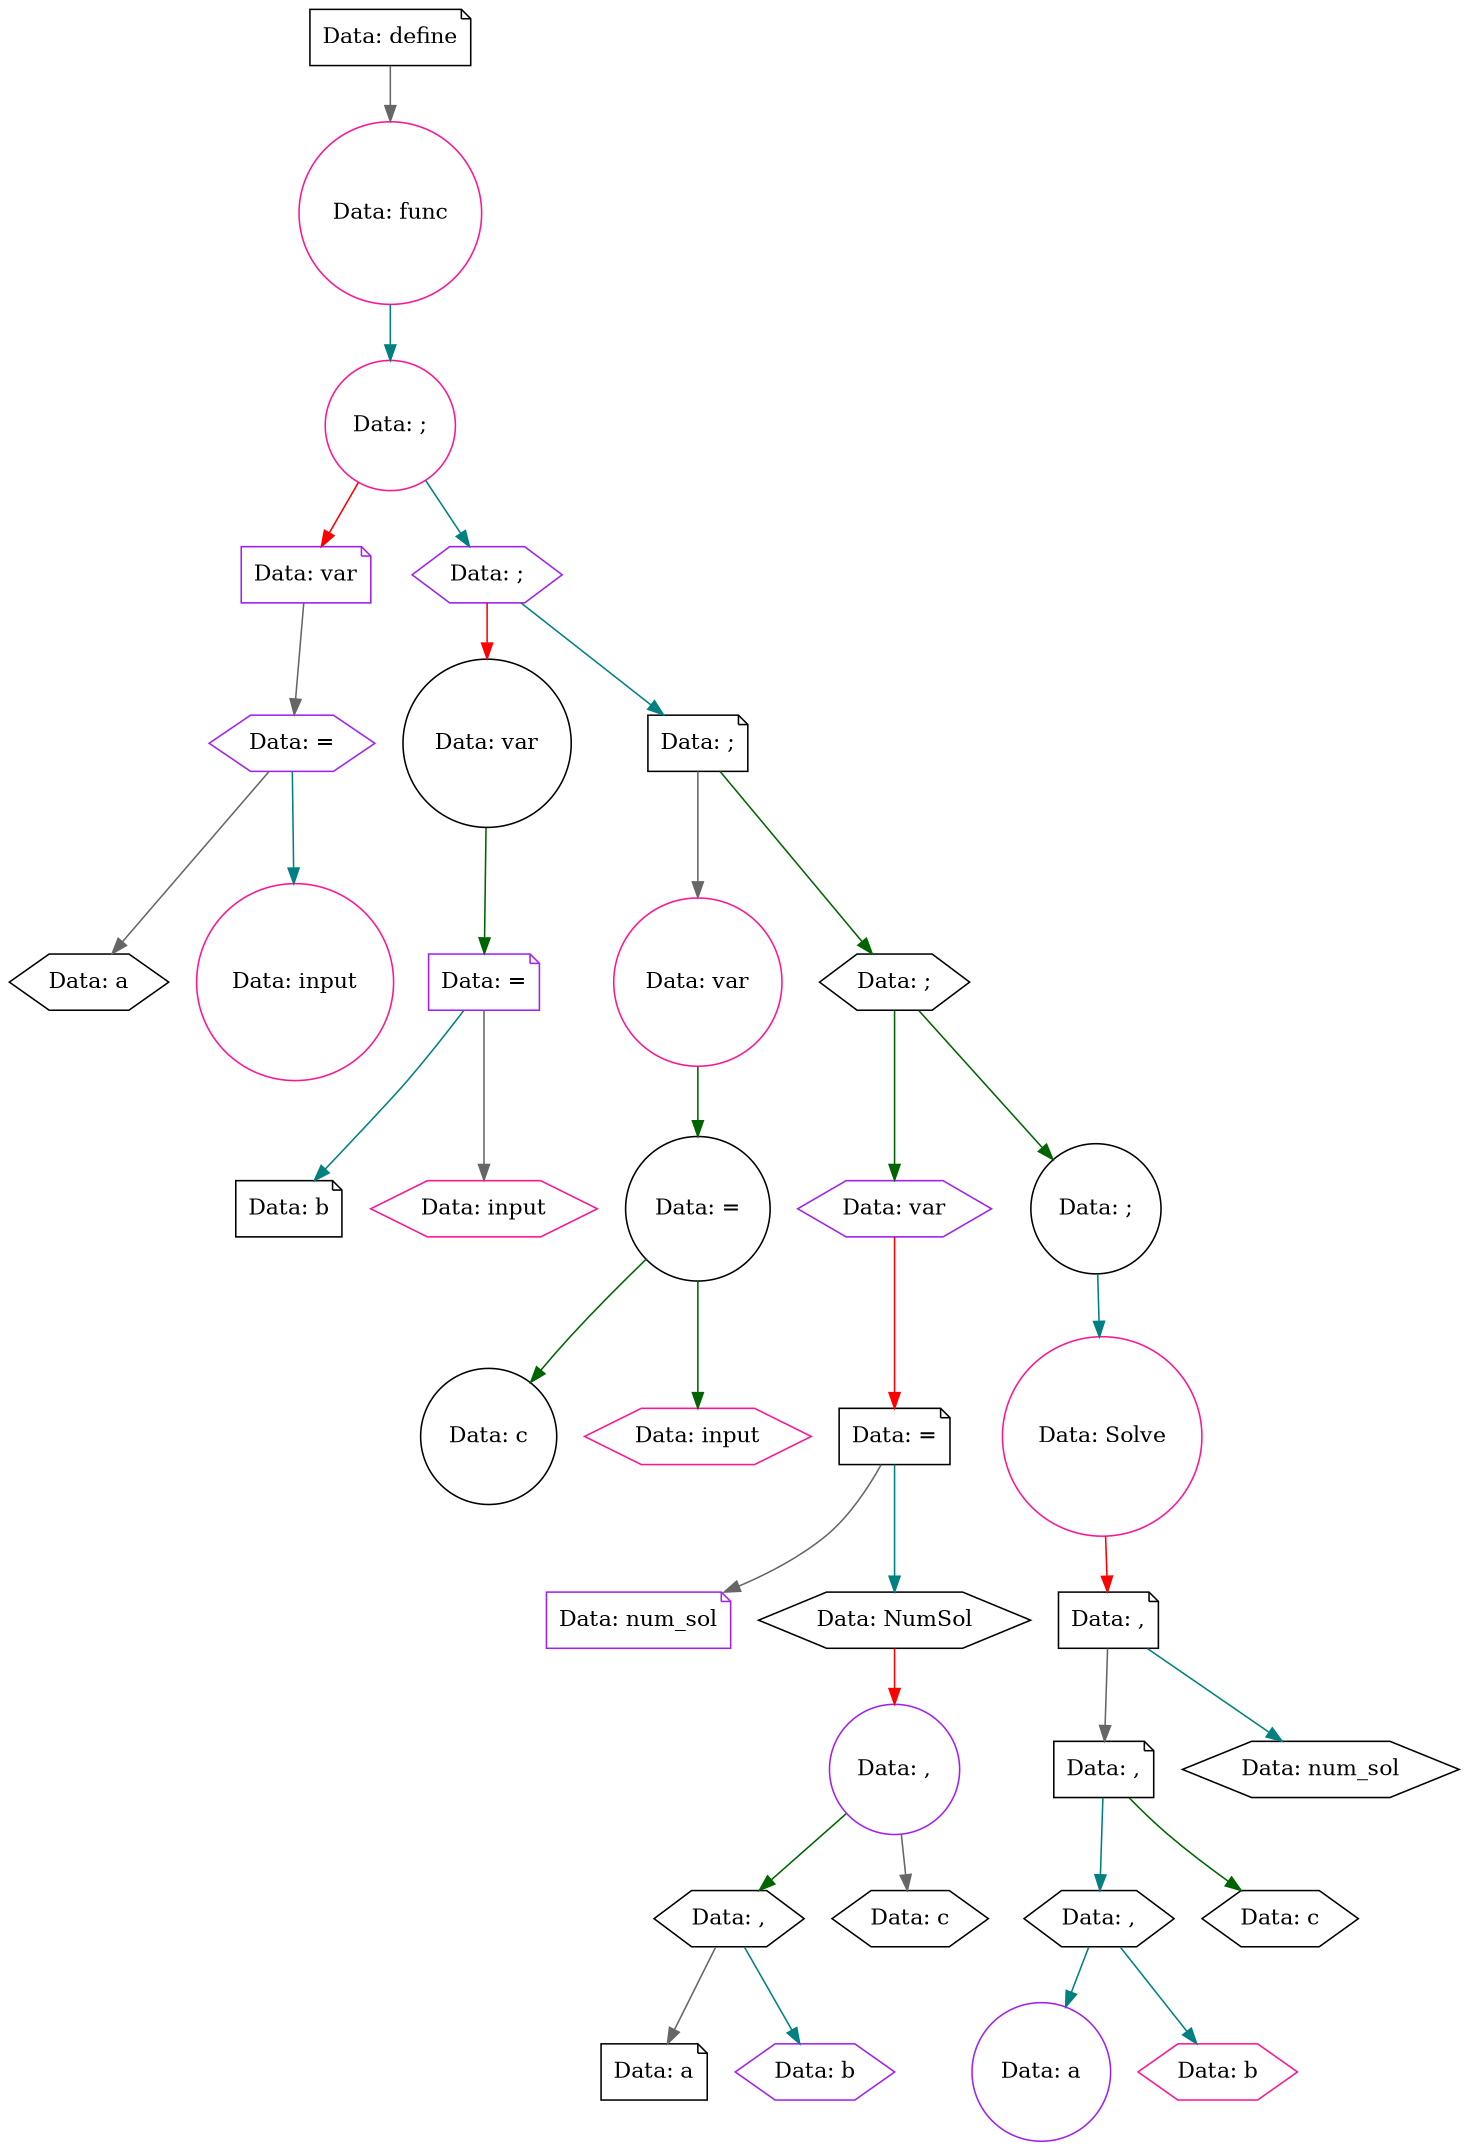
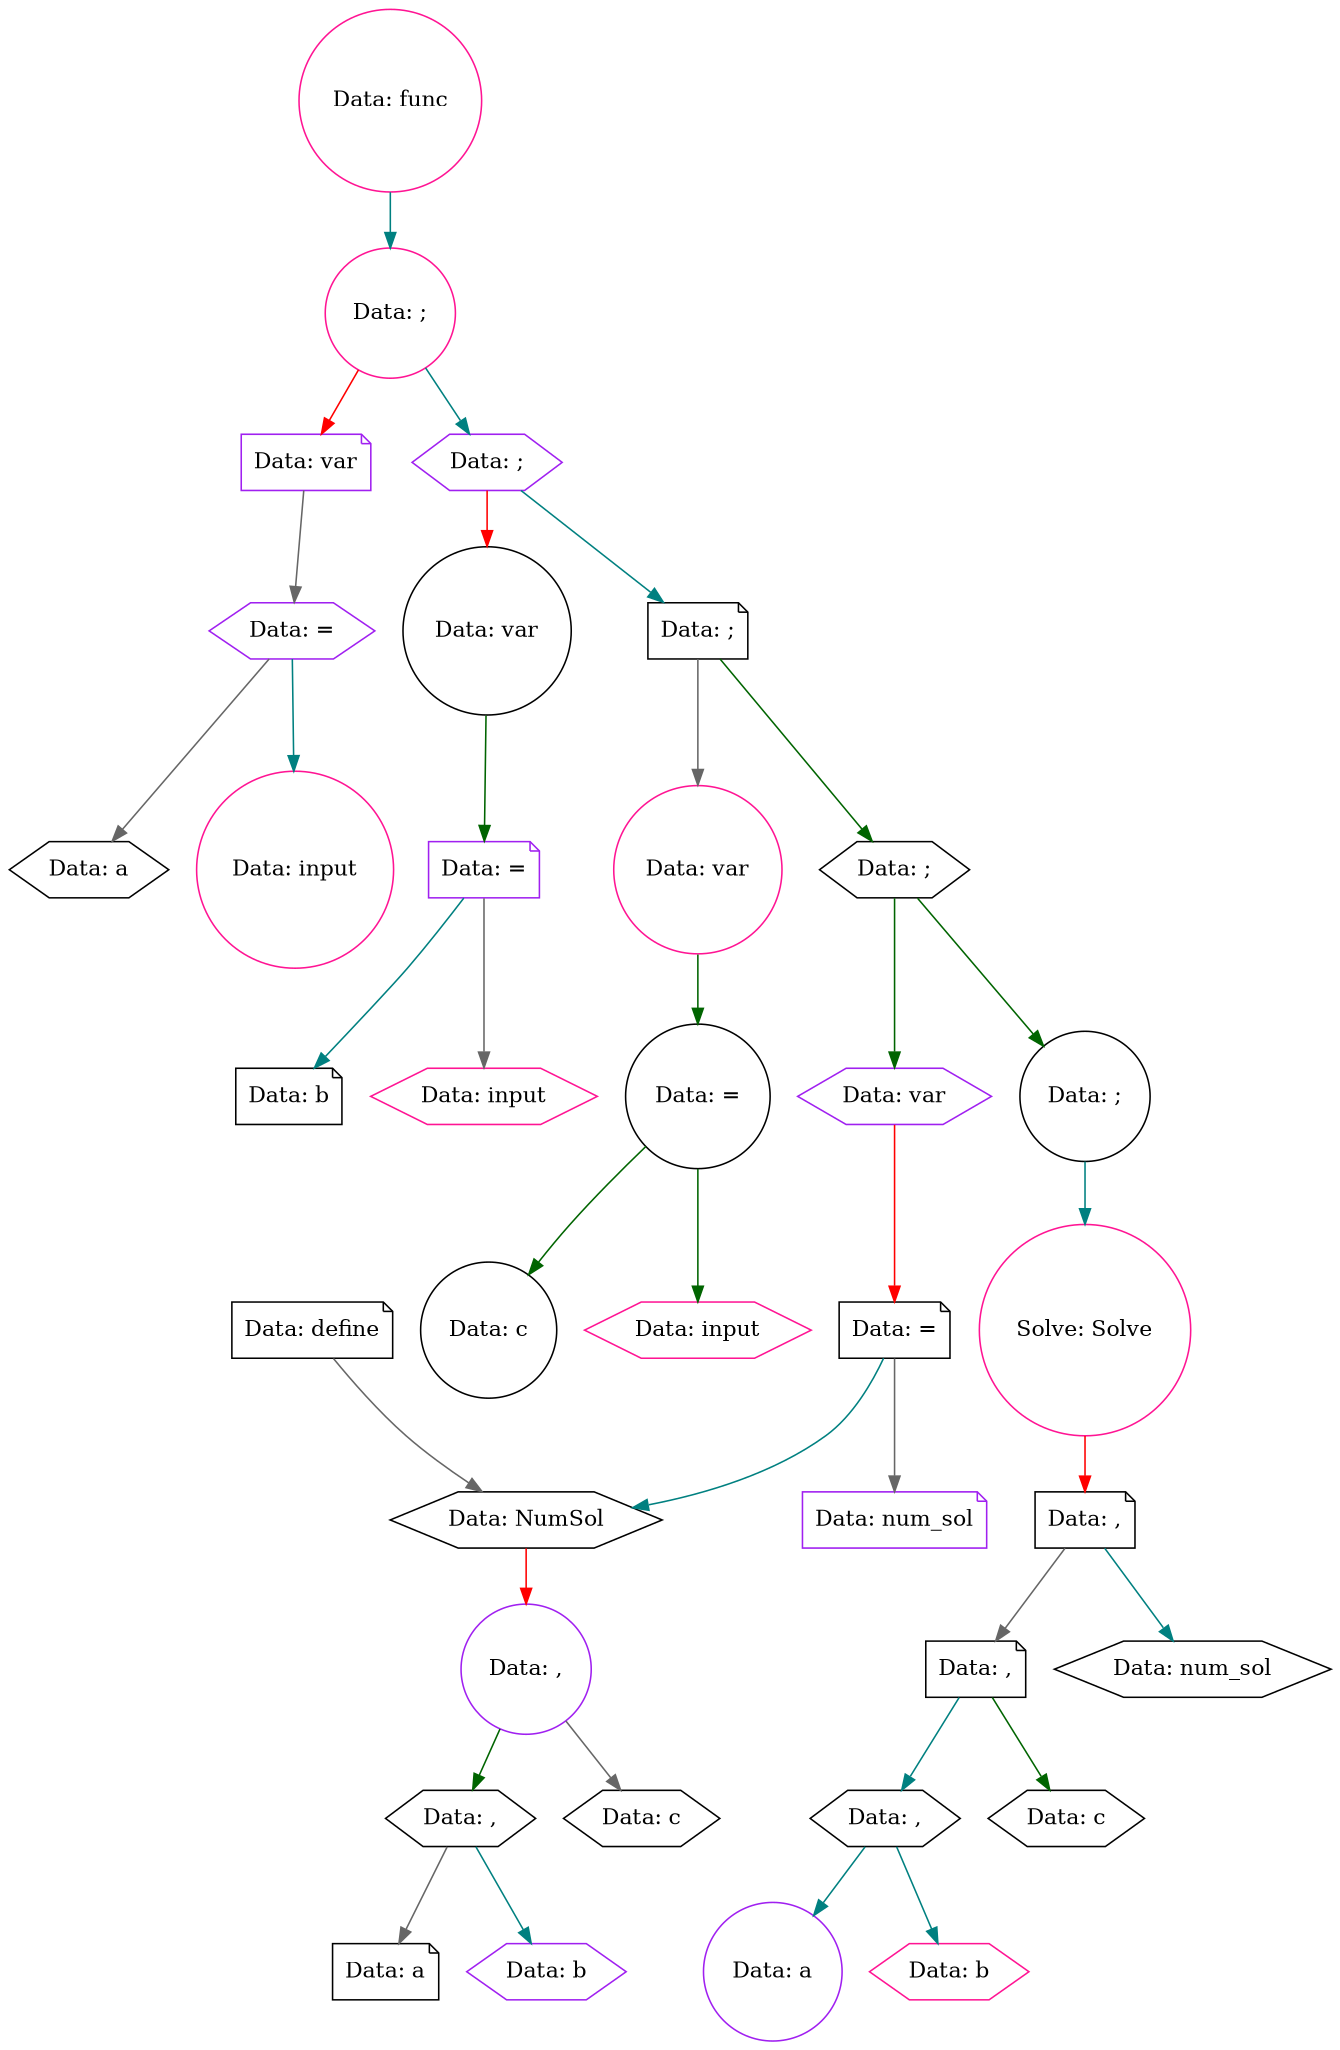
  digraph {
    node [color=black shape=hexagon]
    edge [color=teal]
    n1 [label="Data: define" shape=note]
    n2 [color=deeppink label="Data: func" shape=circle]
    n3 [color=deeppink label="Data: ;" shape=circle]
    n4 [color=purple label="Data: var" shape=note]
    n5 [color=purple label="Data: ;"]
    n6 [color=purple label="Data: ="]
    n7 [label="Data: var" shape=circle]
    n8 [label="Data: ;" shape=note]
    n9 [label="Data: a"]
    n10 [color=deeppink label="Data: input" shape=circle]
    n11 [color=purple label="Data: =" shape=note]
    n12 [color=deeppink label="Data: var" shape=circle]
    n13 [label="Data: ;"]
    n14 [label="Data: b" shape=note]
    n15 [color=deeppink label="Data: input"]
    n16 [label="Data: =" shape=circle]
    n17 [color=purple label="Data: var"]
    n18 [label="Data: ;" shape=circle]
    n19 [label="Data: c" shape=circle]
    n20 [color=deeppink label="Data: input"]
    n21 [label="Data: =" shape=note]
-   n22 [color=deeppink label="Data: Solve" shape=circle]
+   n22 [color=deeppink label="Solve: Solve" shape=circle]
    n23 [color=purple label="Data: num_sol" shape=note]
    n24 [label="Data: NumSol"]
    n25 [color=purple label="Data: ," shape=circle]
    n26 [label="Data: ,"]
    n27 [label="Data: c"]
    n28 [label="Data: a" shape=note]
    n29 [color=purple label="Data: b"]
    n30 [label="Data: ," shape=note]
    n31 [label="Data: ," shape=note]
    n32 [label="Data: num_sol"]
    n33 [label="Data: ,"]
    n34 [label="Data: c"]
    n35 [color=purple label="Data: a" shape=circle]
    n36 [color=deeppink label="Data: b"]
-   n1 -> n2 [color=gray40]
+   n1 -> n24 [color=gray40]
    n2 -> n3
    n3 -> n4 [color=red]
    n3 -> n5
    n4 -> n6 [color=gray40]
    n5 -> n7 [color=red]
    n5 -> n8
    n6 -> n9 [color=gray40]
    n6 -> n10
    n7 -> n11 [color=darkgreen]
    n8 -> n12 [color=gray40]
    n8 -> n13 [color=darkgreen]
    n11 -> n14
    n11 -> n15 [color=gray40]
    n12 -> n16 [color=darkgreen]
    n13 -> n17 [color=darkgreen]
    n13 -> n18 [color=darkgreen]
    n16 -> n19 [color=darkgreen]
    n16 -> n20 [color=darkgreen]
    n17 -> n21 [color=red]
    n18 -> n22
    n21 -> n23 [color=gray40]
    n21 -> n24
    n22 -> n30 [color=red]
    n24 -> n25 [color=red]
    n25 -> n26 [color=darkgreen]
    n25 -> n27 [color=gray40]
    n26 -> n28 [color=gray40]
    n26 -> n29
    n30 -> n31 [color=gray40]
    n30 -> n32
    n31 -> n33
    n31 -> n34 [color=darkgreen]
    n33 -> n35
    n33 -> n36
  }
